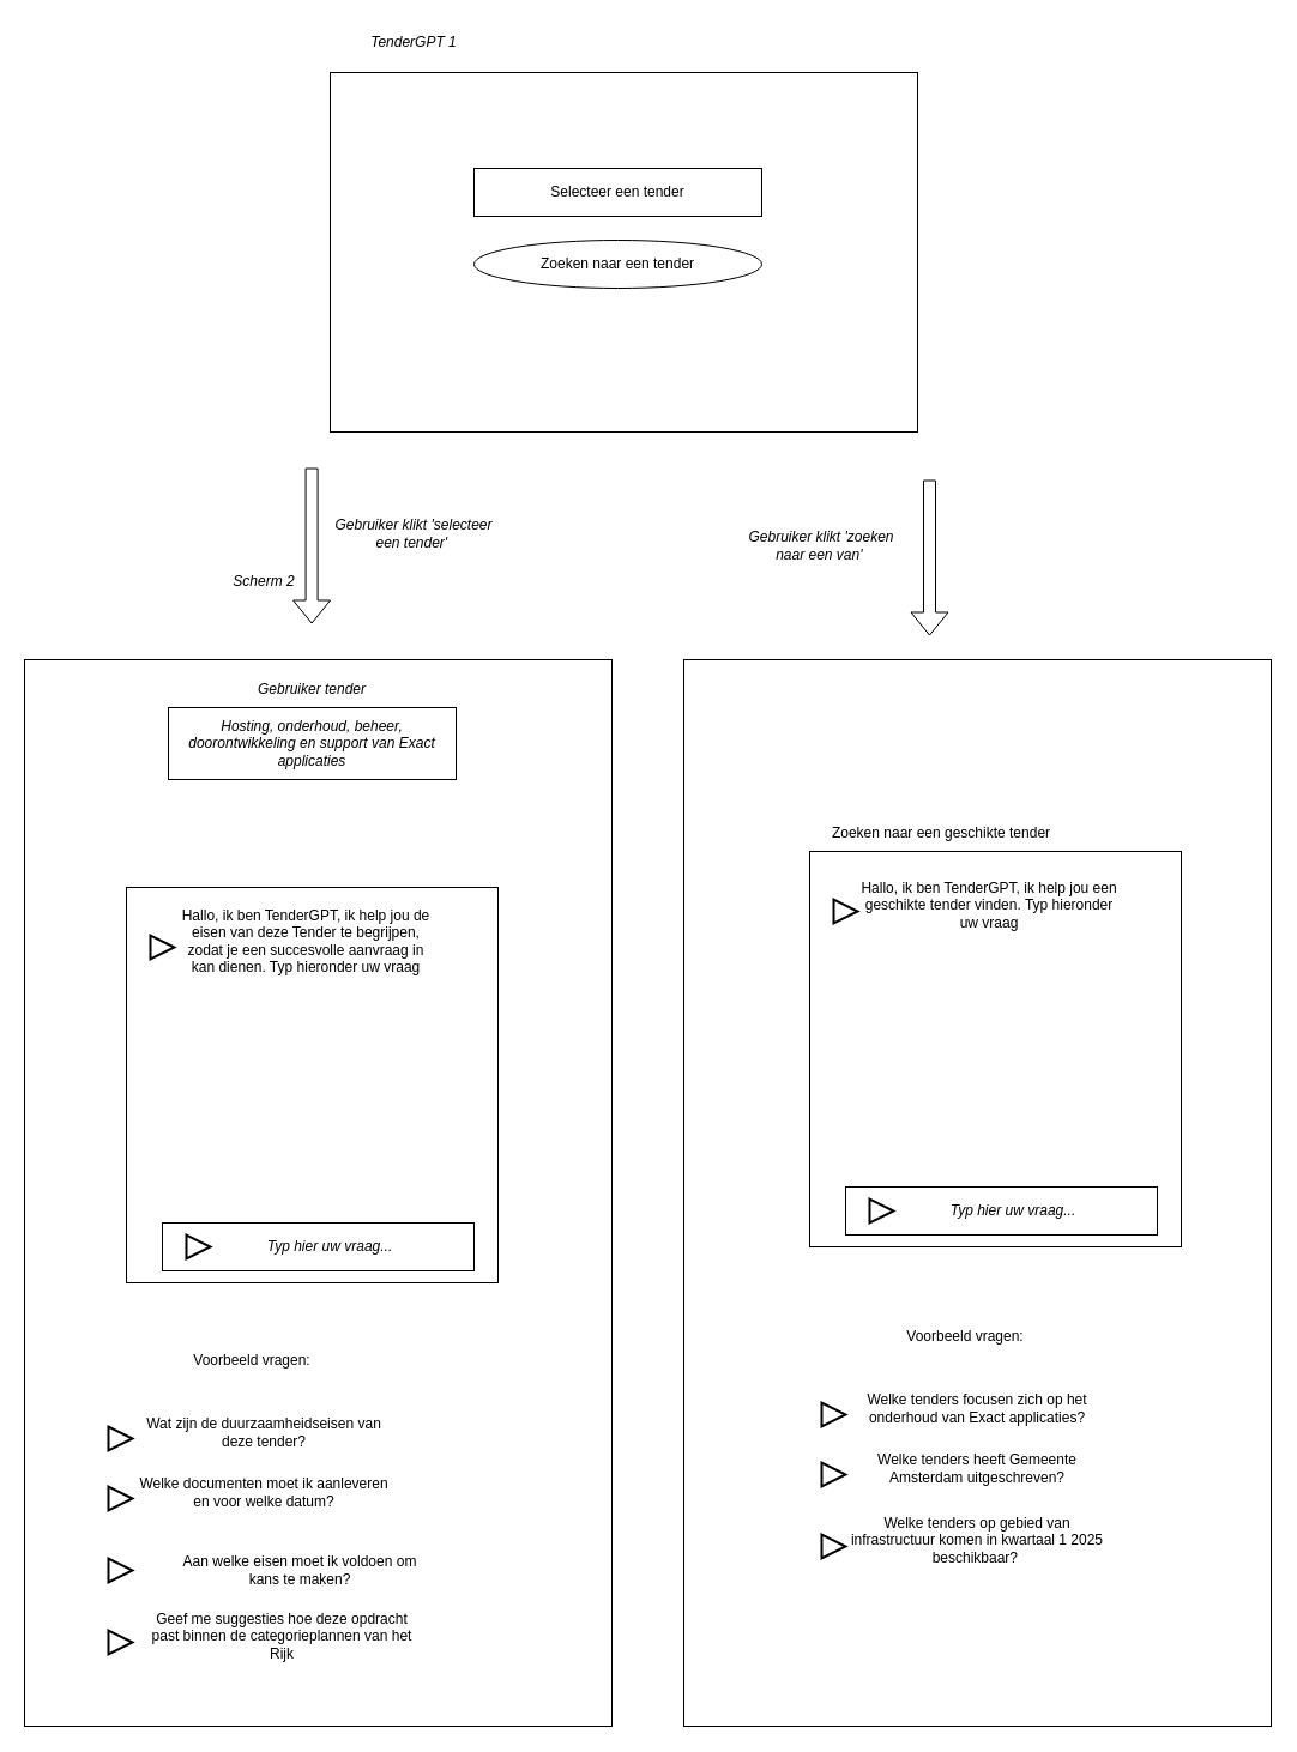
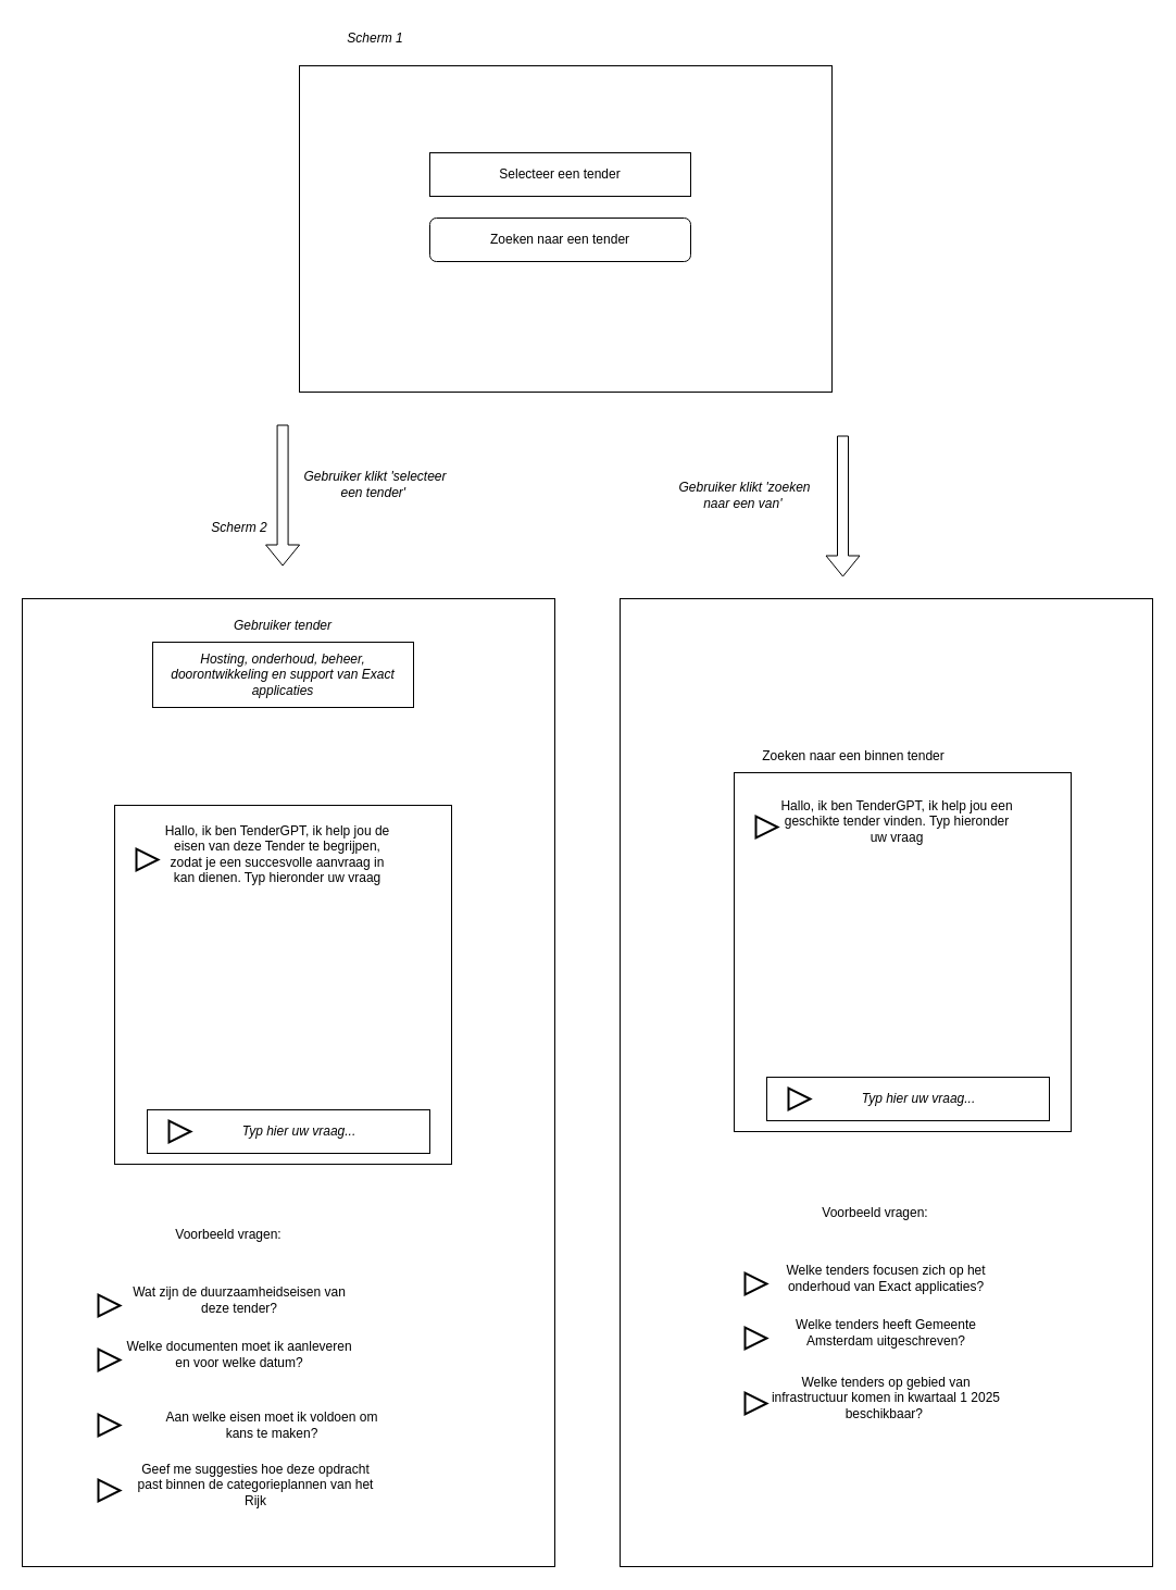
  <mxCell id="0" />
  <mxCell id="1" parent="0" />
  <mxCell id="2" value="" style="rounded=0;whiteSpace=wrap;html=1;" vertex="1" parent="1"><mxGeometry x="570" y="550" width="490" height="890" as="geometry" /></mxCell>
  <mxCell id="3" value="" style="rounded=0;whiteSpace=wrap;html=1;" vertex="1" parent="1"><mxGeometry x="275" y="60" width="490" height="300" as="geometry" /></mxCell>
  <mxCell id="4" value="Selecteer een tender" style="whiteSpace=wrap;html=1;rounded=0;" vertex="1" parent="1"><mxGeometry x="395" y="140" width="240" height="40" as="geometry" /></mxCell>
  <mxCell id="5" value="" style="rounded=0;whiteSpace=wrap;html=1;" vertex="1" parent="1"><mxGeometry x="20" y="550" width="490" height="890" as="geometry" /></mxCell>
  <mxCell id="6" value="&lt;span style=&quot;text-align: -webkit-left&quot;&gt;&lt;i&gt;Hosting, onderhoud, beheer, doorontwikkeling en support van Exact applicaties&lt;/i&gt;&lt;/span&gt;" style="rounded=0;whiteSpace=wrap;html=1;glass=0;" vertex="1" parent="1"><mxGeometry x="140" y="590" width="240" height="60" as="geometry" /></mxCell>
  <mxCell id="7" value="" style="shape=flexArrow;endArrow=classic;html=1;rounded=0;edgeStyle=orthogonalEdgeStyle;" edge="1" parent="1"><mxGeometry width="50" height="50" relative="1" as="geometry"><mxPoint x="259.58" y="390" as="sourcePoint" /><mxPoint x="259.58" y="520" as="targetPoint" /></mxGeometry></mxCell>
  <mxCell id="8" value="&lt;i&gt;Gebruiker tender&lt;/i&gt;" style="text;html=1;strokeColor=none;fillColor=none;align=center;verticalAlign=middle;whiteSpace=wrap;rounded=0;" vertex="1" parent="1"><mxGeometry x="190" y="560" width="140" height="30" as="geometry" /></mxCell>
  <mxCell id="9" value="" style="rounded=0;whiteSpace=wrap;html=1;" vertex="1" parent="1"><mxGeometry x="105" y="740" width="310" height="330" as="geometry" /></mxCell>
  <mxCell id="10" value="Hallo, ik ben TenderGPT, ik help jou de eisen van deze Tender te begrijpen, zodat je een succesvolle aanvraag in kan dienen. Typ hieronder uw vraag" style="text;html=1;strokeColor=none;fillColor=none;align=center;verticalAlign=middle;whiteSpace=wrap;rounded=0;" vertex="1" parent="1"><mxGeometry x="145" y="770" width="220" height="30" as="geometry" /></mxCell>
  <mxCell id="11" value="" style="verticalLabelPosition=bottom;verticalAlign=top;html=1;strokeWidth=2;shape=mxgraph.arrows2.arrow;dy=0.6;dx=40;notch=0;" vertex="1" parent="1"><mxGeometry x="125" y="780" width="20" height="20" as="geometry" /></mxCell>
  <mxCell id="12" value="" style="rounded=0;whiteSpace=wrap;html=1;" vertex="1" parent="1"><mxGeometry x="135" y="1020" width="260" height="40" as="geometry" /></mxCell>
  <mxCell id="13" value="" style="verticalLabelPosition=bottom;verticalAlign=top;html=1;strokeWidth=2;shape=mxgraph.arrows2.arrow;dy=0.6;dx=40;notch=0;" vertex="1" parent="1"><mxGeometry x="155" y="1030" width="20" height="20" as="geometry" /></mxCell>
  <mxCell id="14" value="&lt;i&gt;Typ hier uw vraag...&lt;/i&gt;" style="text;html=1;strokeColor=none;fillColor=none;align=center;verticalAlign=middle;whiteSpace=wrap;rounded=0;" vertex="1" parent="1"><mxGeometry x="165" y="1025" width="220" height="30" as="geometry" /></mxCell>
  <mxCell id="15" value="Voorbeeld vragen:" style="text;html=1;strokeColor=none;fillColor=none;align=center;verticalAlign=middle;whiteSpace=wrap;rounded=0;" vertex="1" parent="1"><mxGeometry x="100" y="1120" width="220" height="30" as="geometry" /></mxCell>
  <mxCell id="16" value="Wat zijn de duurzaamheidseisen van deze tender?" style="text;html=1;strokeColor=none;fillColor=none;align=center;verticalAlign=middle;whiteSpace=wrap;rounded=0;" vertex="1" parent="1"><mxGeometry x="110" y="1180" width="220" height="30" as="geometry" /></mxCell>
  <mxCell id="17" value="" style="verticalLabelPosition=bottom;verticalAlign=top;html=1;strokeWidth=2;shape=mxgraph.arrows2.arrow;dy=0.6;dx=40;notch=0;" vertex="1" parent="1"><mxGeometry x="90" y="1190" width="20" height="20" as="geometry" /></mxCell>
  <mxCell id="18" value="Welke documenten moet ik aanleveren en voor welke datum?" style="text;html=1;strokeColor=none;fillColor=none;align=center;verticalAlign=middle;whiteSpace=wrap;rounded=0;" vertex="1" parent="1"><mxGeometry x="110" y="1230" width="220" height="30" as="geometry" /></mxCell>
  <mxCell id="19" value="" style="verticalLabelPosition=bottom;verticalAlign=top;html=1;strokeWidth=2;shape=mxgraph.arrows2.arrow;dy=0.6;dx=40;notch=0;" vertex="1" parent="1"><mxGeometry x="90" y="1240" width="20" height="20" as="geometry" /></mxCell>
  <mxCell id="20" value="Aan welke eisen moet ik voldoen om kans te maken?" style="text;html=1;strokeColor=none;fillColor=none;align=center;verticalAlign=middle;whiteSpace=wrap;rounded=0;" vertex="1" parent="1"><mxGeometry x="140" y="1295" width="220" height="30" as="geometry" /></mxCell>
  <mxCell id="21" value="" style="verticalLabelPosition=bottom;verticalAlign=top;html=1;strokeWidth=2;shape=mxgraph.arrows2.arrow;dy=0.6;dx=40;notch=0;" vertex="1" parent="1"><mxGeometry x="90" y="1300" width="20" height="20" as="geometry" /></mxCell>
- <mxCell id="22" value="&lt;i&gt;TenderGPT 1&lt;/i&gt;" style="text;html=1;strokeColor=none;fillColor=none;align=center;verticalAlign=middle;whiteSpace=wrap;rounded=0;" vertex="1" parent="1"><mxGeometry x="275" y="20" width="140" height="30" as="geometry" /></mxCell>
+ <mxCell id="22" value="&lt;i&gt;Scherm 1&lt;/i&gt;" style="text;html=1;strokeColor=none;fillColor=none;align=center;verticalAlign=middle;whiteSpace=wrap;rounded=0;" vertex="1" parent="1"><mxGeometry x="275" y="20" width="140" height="30" as="geometry" /></mxCell>
  <mxCell id="23" value="&lt;i&gt;Scherm 2&lt;/i&gt;" style="text;html=1;strokeColor=none;fillColor=none;align=center;verticalAlign=middle;whiteSpace=wrap;rounded=0;" vertex="1" parent="1"><mxGeometry x="150" y="470" width="140" height="30" as="geometry" /></mxCell>
- <mxCell id="24" value="Zoeken naar een tender" style="ellipse;whiteSpace=wrap;html=1;" vertex="1" parent="1"><mxGeometry x="395" y="200" width="240" height="40" as="geometry" /></mxCell>
+ <mxCell id="24" value="Zoeken naar een tender" style="rounded=1;whiteSpace=wrap;html=1;" vertex="1" parent="1"><mxGeometry x="395" y="200" width="240" height="40" as="geometry" /></mxCell>
  <mxCell id="25" value="&lt;i&gt;Gebruiker klikt 'selecteer een tender'&amp;nbsp;&lt;/i&gt;" style="text;html=1;strokeColor=none;fillColor=none;align=center;verticalAlign=middle;whiteSpace=wrap;rounded=0;" vertex="1" parent="1"><mxGeometry x="275" y="430" width="140" height="30" as="geometry" /></mxCell>
  <mxCell id="26" value="" style="shape=flexArrow;endArrow=classic;html=1;rounded=0;edgeStyle=orthogonalEdgeStyle;" edge="1" parent="1"><mxGeometry width="50" height="50" relative="1" as="geometry"><mxPoint x="775" y="400" as="sourcePoint" /><mxPoint x="775" y="530" as="targetPoint" /></mxGeometry></mxCell>
  <mxCell id="27" value="&lt;i&gt;Gebruiker klikt 'zoeken naar een van'&amp;nbsp;&lt;/i&gt;" style="text;html=1;strokeColor=none;fillColor=none;align=center;verticalAlign=middle;whiteSpace=wrap;rounded=0;" vertex="1" parent="1"><mxGeometry x="615" y="440" width="140" height="30" as="geometry" /></mxCell>
- <mxCell id="28" value="Zoeken naar een geschikte tender" style="text;html=1;strokeColor=none;fillColor=none;align=center;verticalAlign=middle;whiteSpace=wrap;rounded=0;" vertex="1" parent="1"><mxGeometry x="675" y="680" width="220" height="30" as="geometry" /></mxCell>
+ <mxCell id="28" value="Zoeken naar een binnen tender" style="text;html=1;strokeColor=none;fillColor=none;align=center;verticalAlign=middle;whiteSpace=wrap;rounded=0;" vertex="1" parent="1"><mxGeometry x="675" y="680" width="220" height="30" as="geometry" /></mxCell>
  <mxCell id="29" value="" style="rounded=0;whiteSpace=wrap;html=1;" vertex="1" parent="1"><mxGeometry x="675" y="710" width="310" height="330" as="geometry" /></mxCell>
  <mxCell id="30" value="Hallo, ik ben TenderGPT, ik help jou een geschikte tender vinden. Typ hieronder uw vraag" style="text;html=1;strokeColor=none;fillColor=none;align=center;verticalAlign=middle;whiteSpace=wrap;rounded=0;" vertex="1" parent="1"><mxGeometry x="715" y="740" width="220" height="30" as="geometry" /></mxCell>
  <mxCell id="31" value="" style="verticalLabelPosition=bottom;verticalAlign=top;html=1;strokeWidth=2;shape=mxgraph.arrows2.arrow;dy=0.6;dx=40;notch=0;" vertex="1" parent="1"><mxGeometry x="695" y="750" width="20" height="20" as="geometry" /></mxCell>
  <mxCell id="32" value="" style="rounded=0;whiteSpace=wrap;html=1;" vertex="1" parent="1"><mxGeometry x="705" y="990" width="260" height="40" as="geometry" /></mxCell>
  <mxCell id="33" value="" style="verticalLabelPosition=bottom;verticalAlign=top;html=1;strokeWidth=2;shape=mxgraph.arrows2.arrow;dy=0.6;dx=40;notch=0;" vertex="1" parent="1"><mxGeometry x="725" y="1000" width="20" height="20" as="geometry" /></mxCell>
  <mxCell id="34" value="&lt;i&gt;Typ hier uw vraag...&lt;/i&gt;" style="text;html=1;strokeColor=none;fillColor=none;align=center;verticalAlign=middle;whiteSpace=wrap;rounded=0;" vertex="1" parent="1"><mxGeometry x="735" y="995" width="220" height="30" as="geometry" /></mxCell>
  <mxCell id="35" value="Voorbeeld vragen:" style="text;html=1;strokeColor=none;fillColor=none;align=center;verticalAlign=middle;whiteSpace=wrap;rounded=0;" vertex="1" parent="1"><mxGeometry x="695" y="1100" width="220" height="30" as="geometry" /></mxCell>
  <mxCell id="36" value="Welke tenders focusen zich op het onderhoud van Exact applicaties?" style="text;html=1;strokeColor=none;fillColor=none;align=center;verticalAlign=middle;whiteSpace=wrap;rounded=0;" vertex="1" parent="1"><mxGeometry x="705" y="1160" width="220" height="30" as="geometry" /></mxCell>
  <mxCell id="37" value="" style="verticalLabelPosition=bottom;verticalAlign=top;html=1;strokeWidth=2;shape=mxgraph.arrows2.arrow;dy=0.6;dx=40;notch=0;" vertex="1" parent="1"><mxGeometry x="685" y="1170" width="20" height="20" as="geometry" /></mxCell>
  <mxCell id="38" value="Welke tenders heeft Gemeente Amsterdam uitgeschreven?" style="text;html=1;strokeColor=none;fillColor=none;align=center;verticalAlign=middle;whiteSpace=wrap;rounded=0;" vertex="1" parent="1"><mxGeometry x="705" y="1210" width="220" height="30" as="geometry" /></mxCell>
  <mxCell id="39" value="" style="verticalLabelPosition=bottom;verticalAlign=top;html=1;strokeWidth=2;shape=mxgraph.arrows2.arrow;dy=0.6;dx=40;notch=0;" vertex="1" parent="1"><mxGeometry x="685" y="1220" width="20" height="20" as="geometry" /></mxCell>
  <mxCell id="40" value="Welke tenders op gebied van infrastructuur komen in kwartaal 1 2025 beschikbaar?&amp;nbsp;" style="text;html=1;strokeColor=none;fillColor=none;align=center;verticalAlign=middle;whiteSpace=wrap;rounded=0;" vertex="1" parent="1"><mxGeometry x="705" y="1270" width="220" height="30" as="geometry" /></mxCell>
  <mxCell id="41" value="" style="verticalLabelPosition=bottom;verticalAlign=top;html=1;strokeWidth=2;shape=mxgraph.arrows2.arrow;dy=0.6;dx=40;notch=0;" vertex="1" parent="1"><mxGeometry x="685" y="1280" width="20" height="20" as="geometry" /></mxCell>
  <mxCell id="42" value="Geef me suggesties hoe deze opdracht past binnen de categorieplannen van het Rijk" style="text;html=1;strokeColor=none;fillColor=none;align=center;verticalAlign=middle;whiteSpace=wrap;rounded=0;" vertex="1" parent="1"><mxGeometry x="125" y="1350" width="220" height="30" as="geometry" /></mxCell>
  <mxCell id="43" value="" style="verticalLabelPosition=bottom;verticalAlign=top;html=1;strokeWidth=2;shape=mxgraph.arrows2.arrow;dy=0.6;dx=40;notch=0;" vertex="1" parent="1"><mxGeometry x="90" y="1360" width="20" height="20" as="geometry" /></mxCell>
